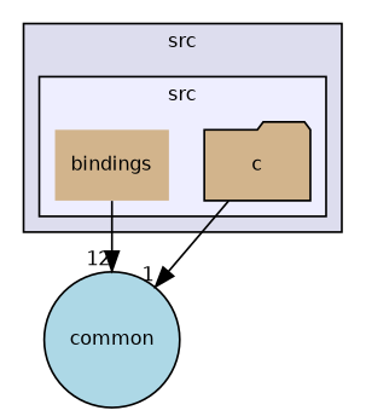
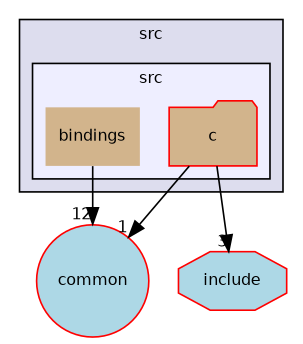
  digraph {
    compound=true
    fontname="DejaVu Sans"
    node [fillcolor=tan fontname="DejaVu Sans" fontsize=10 style=filled]
    edge [arrowhead=normal fontname="DejaVu Sans" labeldistance=1.5 labelfontname=Helvetica labelfontsize=10]
    n1 [label=bindings shape=plaintext]
-   n2 [label=c shape=folder]
-   n3 [color=black fillcolor=lightblue label=common shape=circle]
+   n2 [label=c shape=folder color=red]
+   n3 [color=red fillcolor=lightblue label=common shape=circle]
+   n4 [color=red fillcolor=lightblue label=include shape=octagon]
    subgraph cluster_1 {
      bgcolor="#ddddee"
      fontsize=10
      label=src
      pencolor=black
      subgraph cluster_2 {
        bgcolor="#eeeeff"
        fontsize=10
        label=src
        pencolor=black
        n1
        n2
      }
    }
    n1 -> n3 [headlabel=12]
    n2 -> n3 [headlabel=1]
+   n2 -> n4 [headlabel=3]
  }
